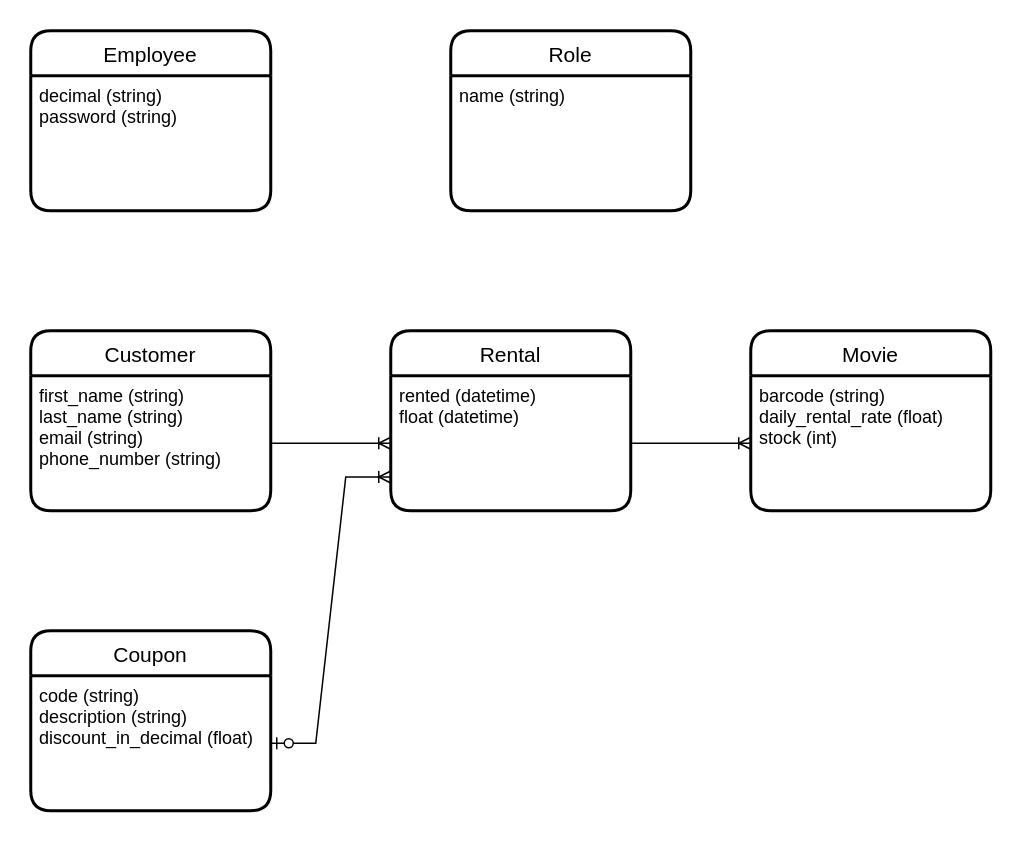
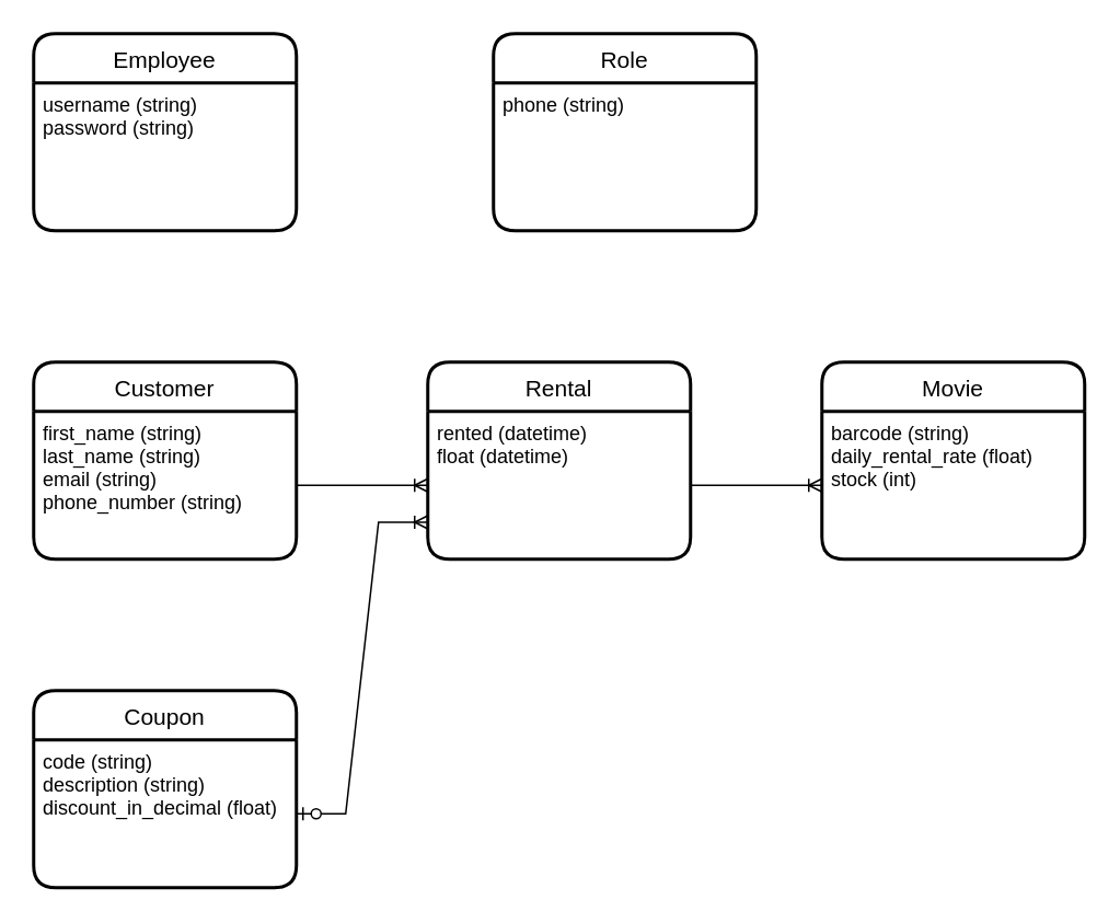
  <mxCell id="0" />
  <mxCell id="1" parent="0" />
  <mxCell id="2" value="Employee" style="swimlane;childLayout=stackLayout;horizontal=1;startSize=30;horizontalStack=0;rounded=1;fontSize=14;fontStyle=0;strokeWidth=2;resizeParent=0;resizeLast=1;shadow=0;dashed=0;align=center;" vertex="1" parent="1"><mxGeometry x="20" y="20" width="160" height="120" as="geometry" /></mxCell>
- <mxCell id="3" value="decimal (string)&#10;password (string)" style="align=left;strokeColor=none;fillColor=none;spacingLeft=4;fontSize=12;verticalAlign=top;resizable=0;rotatable=0;part=1;" vertex="1" parent="2"><mxGeometry y="30" width="160" height="90" as="geometry" /></mxCell>
+ <mxCell id="3" value="username (string)&#10;password (string)" style="align=left;strokeColor=none;fillColor=none;spacingLeft=4;fontSize=12;verticalAlign=top;resizable=0;rotatable=0;part=1;" vertex="1" parent="2"><mxGeometry y="30" width="160" height="90" as="geometry" /></mxCell>
  <mxCell id="4" value="Role" style="swimlane;childLayout=stackLayout;horizontal=1;startSize=30;horizontalStack=0;rounded=1;fontSize=14;fontStyle=0;strokeWidth=2;resizeParent=0;resizeLast=1;shadow=0;dashed=0;align=center;" vertex="1" parent="1"><mxGeometry x="300" y="20" width="160" height="120" as="geometry" /></mxCell>
- <mxCell id="5" value="name (string)" style="align=left;strokeColor=none;fillColor=none;spacingLeft=4;fontSize=12;verticalAlign=top;resizable=0;rotatable=0;part=1;" vertex="1" parent="4"><mxGeometry y="30" width="160" height="90" as="geometry" /></mxCell>
+ <mxCell id="5" value="phone (string)" style="align=left;strokeColor=none;fillColor=none;spacingLeft=4;fontSize=12;verticalAlign=top;resizable=0;rotatable=0;part=1;" vertex="1" parent="4"><mxGeometry y="30" width="160" height="90" as="geometry" /></mxCell>
  <mxCell id="6" value="Customer" style="swimlane;childLayout=stackLayout;horizontal=1;startSize=30;horizontalStack=0;rounded=1;fontSize=14;fontStyle=0;strokeWidth=2;resizeParent=0;resizeLast=1;shadow=0;dashed=0;align=center;" vertex="1" parent="1"><mxGeometry x="20" y="220" width="160" height="120" as="geometry" /></mxCell>
  <mxCell id="7" value="first_name (string)&#10;last_name (string)&#10;email (string)&#10;phone_number (string)" style="align=left;strokeColor=none;fillColor=none;spacingLeft=4;fontSize=12;verticalAlign=top;resizable=0;rotatable=0;part=1;" vertex="1" parent="6"><mxGeometry y="30" width="160" height="90" as="geometry" /></mxCell>
  <mxCell id="8" value="Movie" style="swimlane;childLayout=stackLayout;horizontal=1;startSize=30;horizontalStack=0;rounded=1;fontSize=14;fontStyle=0;strokeWidth=2;resizeParent=0;resizeLast=1;shadow=0;dashed=0;align=center;" vertex="1" parent="1"><mxGeometry x="500" y="220" width="160" height="120" as="geometry" /></mxCell>
  <mxCell id="9" value="barcode (string)&#10;daily_rental_rate (float)&#10;stock (int)" style="align=left;strokeColor=none;fillColor=none;spacingLeft=4;fontSize=12;verticalAlign=top;resizable=0;rotatable=0;part=1;" vertex="1" parent="8"><mxGeometry y="30" width="160" height="90" as="geometry" /></mxCell>
  <mxCell id="10" value="Rental" style="swimlane;childLayout=stackLayout;horizontal=1;startSize=30;horizontalStack=0;rounded=1;fontSize=14;fontStyle=0;strokeWidth=2;resizeParent=0;resizeLast=1;shadow=0;dashed=0;align=center;" vertex="1" parent="1"><mxGeometry x="260" y="220" width="160" height="120" as="geometry" /></mxCell>
  <mxCell id="11" value="rented (datetime)&#10;float (datetime)" style="align=left;strokeColor=none;fillColor=none;spacingLeft=4;fontSize=12;verticalAlign=top;resizable=0;rotatable=0;part=1;" vertex="1" parent="10"><mxGeometry y="30" width="160" height="90" as="geometry" /></mxCell>
  <mxCell id="12" value="Coupon" style="swimlane;childLayout=stackLayout;horizontal=1;startSize=30;horizontalStack=0;rounded=1;fontSize=14;fontStyle=0;strokeWidth=2;resizeParent=0;resizeLast=1;shadow=0;dashed=0;align=center;" vertex="1" parent="1"><mxGeometry x="20" y="420" width="160" height="120" as="geometry" /></mxCell>
  <mxCell id="13" value="code (string)&#10;description (string)&#10;discount_in_decimal (float)" style="align=left;strokeColor=none;fillColor=none;spacingLeft=4;fontSize=12;verticalAlign=top;resizable=0;rotatable=0;part=1;" vertex="1" parent="12"><mxGeometry y="30" width="160" height="90" as="geometry" /></mxCell>
  <mxCell id="14" value="" style="edgeStyle=entityRelationEdgeStyle;fontSize=12;html=1;endArrow=ERoneToMany;rounded=0;" edge="1" parent="1" source="7" target="11"><mxGeometry width="100" height="100" relative="1" as="geometry"><mxPoint x="250" y="430" as="sourcePoint" /><mxPoint x="350" y="330" as="targetPoint" /></mxGeometry></mxCell>
  <mxCell id="15" value="" style="edgeStyle=entityRelationEdgeStyle;fontSize=12;html=1;endArrow=ERoneToMany;rounded=0;" edge="1" parent="1" source="11" target="9"><mxGeometry width="100" height="100" relative="1" as="geometry"><mxPoint x="250" y="430" as="sourcePoint" /><mxPoint x="350" y="330" as="targetPoint" /></mxGeometry></mxCell>
  <mxCell id="16" value="" style="edgeStyle=entityRelationEdgeStyle;fontSize=12;html=1;endArrow=ERoneToMany;startArrow=ERzeroToOne;rounded=0;entryX=0;entryY=0.75;entryDx=0;entryDy=0;" edge="1" parent="1" source="13" target="11"><mxGeometry width="100" height="100" relative="1" as="geometry"><mxPoint x="250" y="410" as="sourcePoint" /><mxPoint x="350" y="310" as="targetPoint" /></mxGeometry></mxCell>
